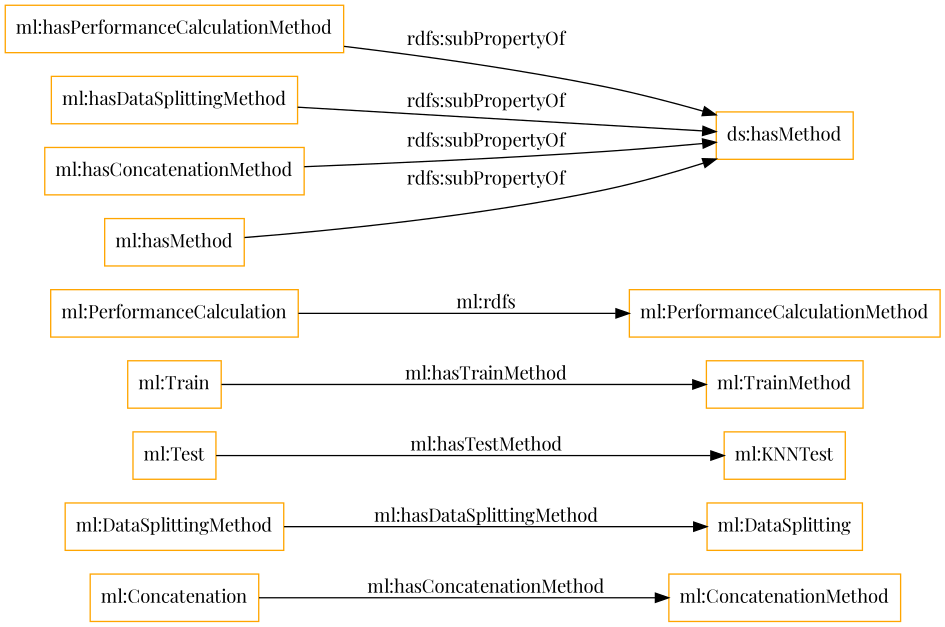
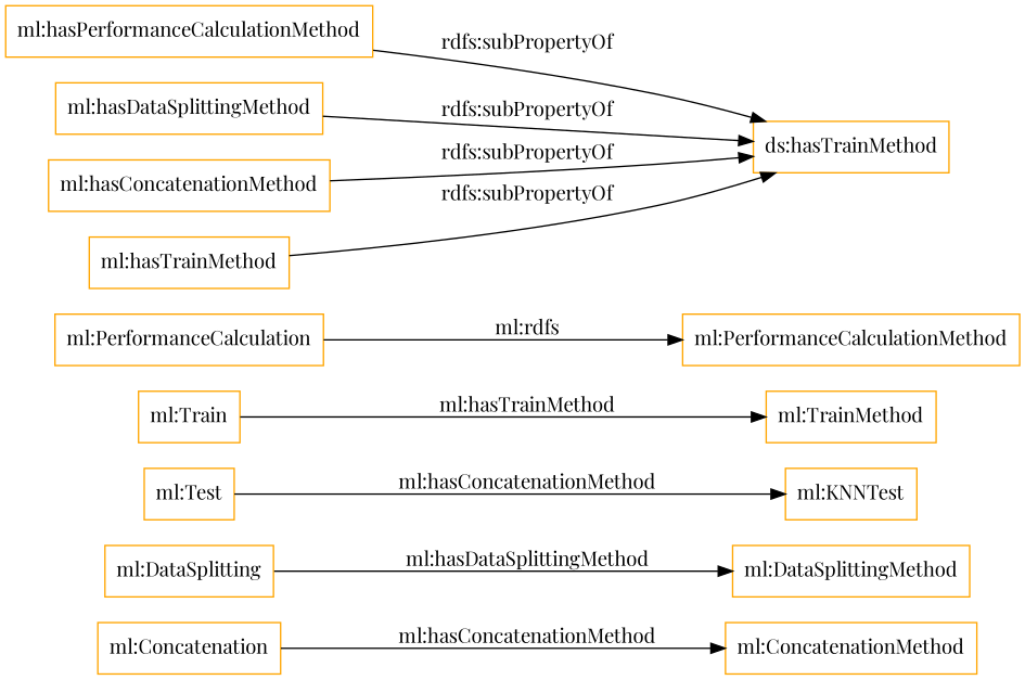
  digraph {
    fontname="Playfair Display"
    rankdir=LR
    node [color=orange fontname="Playfair Display" shape=rectangle]
    edge [fontname="Playfair Display"]
    "ml:Concatenation"
    "ml:ConcatenationMethod"
    "ml:DataSplitting"
    "ml:DataSplittingMethod"
    "ml:Test"
    "ml:KNNTest"
    "ml:Train"
    "ml:TrainMethod"
    "ml:PerformanceCalculation"
    "ml:PerformanceCalculationMethod"
    "ml:hasPerformanceCalculationMethod"
-   "ds:hasMethod"
+   "ds:hasMethod" [label="ds:hasTrainMethod"]
    "ml:hasDataSplittingMethod"
    "ml:hasConcatenationMethod"
-   "ml:hasTrainMethod" [label="ml:hasMethod"]
+   "ml:hasTrainMethod"
    "ml:Concatenation" -> "ml:ConcatenationMethod" [label="ml:hasConcatenationMethod"]
-   "ml:DataSplittingMethod" -> "ml:DataSplitting" [label="ml:hasDataSplittingMethod"]
-   "ml:Test" -> "ml:KNNTest" [label="ml:hasTestMethod"]
+   "ml:DataSplitting" -> "ml:DataSplittingMethod" [label="ml:hasDataSplittingMethod"]
+   "ml:Test" -> "ml:KNNTest" [label="ml:hasConcatenationMethod"]
    "ml:Train" -> "ml:TrainMethod" [label="ml:hasTrainMethod"]
    "ml:PerformanceCalculation" -> "ml:PerformanceCalculationMethod" [label="ml:rdfs"]
    "ml:hasPerformanceCalculationMethod" -> "ds:hasMethod" [label="rdfs:subPropertyOf"]
    "ml:hasDataSplittingMethod" -> "ds:hasMethod" [label="rdfs:subPropertyOf"]
    "ml:hasConcatenationMethod" -> "ds:hasMethod" [label="rdfs:subPropertyOf"]
    "ml:hasTrainMethod" -> "ds:hasMethod" [label="rdfs:subPropertyOf"]
  }
